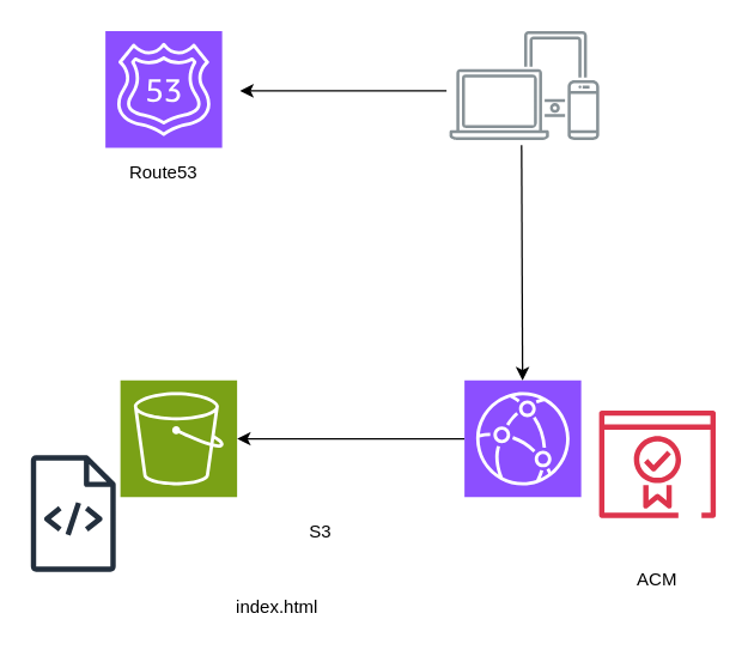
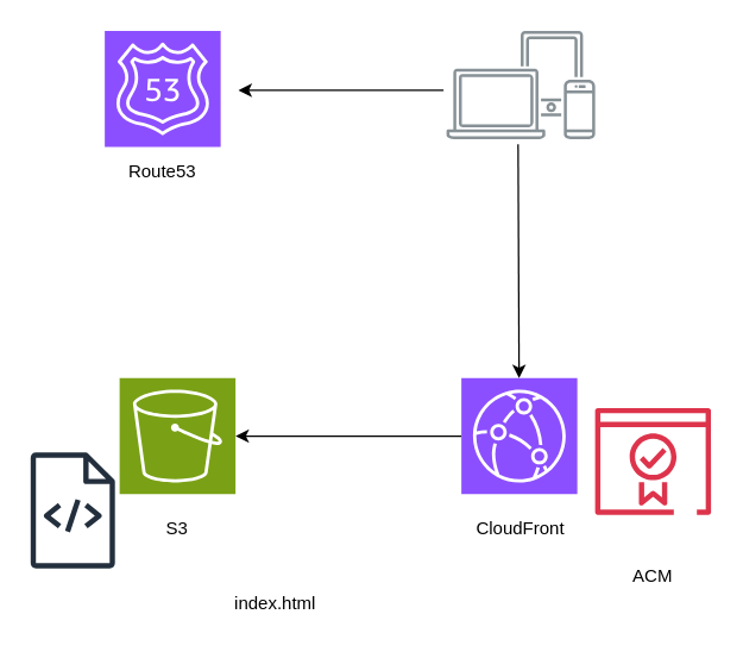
  <mxCell id="0" />
  <mxCell id="1" parent="0" />
  <mxCell id="2" style="edgeStyle=none;html=1;" parent="1" source="3" target="4" edge="1"><mxGeometry relative="1" as="geometry" /></mxCell>
  <mxCell id="3" value="" style="sketch=0;points=[[0,0,0],[0.25,0,0],[0.5,0,0],[0.75,0,0],[1,0,0],[0,1,0],[0.25,1,0],[0.5,1,0],[0.75,1,0],[1,1,0],[0,0.25,0],[0,0.5,0],[0,0.75,0],[1,0.25,0],[1,0.5,0],[1,0.75,0]];outlineConnect=0;fontColor=#232F3E;fillColor=#8C4FFF;strokeColor=#ffffff;dashed=0;verticalLabelPosition=bottom;verticalAlign=top;align=center;html=1;fontSize=12;fontStyle=0;aspect=fixed;shape=mxgraph.aws4.resourceIcon;resIcon=mxgraph.aws4.cloudfront;" parent="1" vertex="1"><mxGeometry x="310" y="253.5" width="78" height="78" as="geometry" /></mxCell>
  <mxCell id="4" value="" style="sketch=0;points=[[0,0,0],[0.25,0,0],[0.5,0,0],[0.75,0,0],[1,0,0],[0,1,0],[0.25,1,0],[0.5,1,0],[0.75,1,0],[1,1,0],[0,0.25,0],[0,0.5,0],[0,0.75,0],[1,0.25,0],[1,0.5,0],[1,0.75,0]];outlineConnect=0;fontColor=#232F3E;fillColor=#7AA116;strokeColor=#ffffff;dashed=0;verticalLabelPosition=bottom;verticalAlign=top;align=center;html=1;fontSize=12;fontStyle=0;aspect=fixed;shape=mxgraph.aws4.resourceIcon;resIcon=mxgraph.aws4.s3;" parent="1" vertex="1"><mxGeometry x="80" y="253.5" width="78" height="78" as="geometry" /></mxCell>
  <mxCell id="5" value="" style="sketch=0;outlineConnect=0;fontColor=#232F3E;gradientColor=none;fillColor=#DD344C;strokeColor=none;dashed=0;verticalLabelPosition=bottom;verticalAlign=top;align=center;html=1;fontSize=12;fontStyle=0;aspect=fixed;pointerEvents=1;shape=mxgraph.aws4.certificate_manager_2;" parent="1" vertex="1"><mxGeometry x="400" y="273.5" width="78" height="72" as="geometry" /></mxCell>
  <mxCell id="6" value="" style="sketch=0;points=[[0,0,0],[0.25,0,0],[0.5,0,0],[0.75,0,0],[1,0,0],[0,1,0],[0.25,1,0],[0.5,1,0],[0.75,1,0],[1,1,0],[0,0.25,0],[0,0.5,0],[0,0.75,0],[1,0.25,0],[1,0.5,0],[1,0.75,0]];outlineConnect=0;fontColor=#232F3E;fillColor=#8C4FFF;strokeColor=#ffffff;dashed=0;verticalLabelPosition=bottom;verticalAlign=top;align=center;html=1;fontSize=12;fontStyle=0;aspect=fixed;shape=mxgraph.aws4.resourceIcon;resIcon=mxgraph.aws4.route_53;" parent="1" vertex="1"><mxGeometry x="70" y="20" width="78" height="78" as="geometry" /></mxCell>
  <mxCell id="7" style="edgeStyle=none;html=1;" parent="1" edge="1"><mxGeometry relative="1" as="geometry"><mxPoint x="160" y="60" as="targetPoint" /><mxPoint x="298" y="60" as="sourcePoint" /></mxGeometry></mxCell>
  <mxCell id="8" style="edgeStyle=none;html=1;" parent="1" target="3" edge="1"><mxGeometry relative="1" as="geometry"><mxPoint x="348.156" y="96.371" as="sourcePoint" /></mxGeometry></mxCell>
  <mxCell id="9" value="" style="sketch=0;outlineConnect=0;gradientColor=none;fontColor=#545B64;strokeColor=none;fillColor=#879196;dashed=0;verticalLabelPosition=bottom;verticalAlign=top;align=center;html=1;fontSize=12;fontStyle=0;aspect=fixed;shape=mxgraph.aws4.illustration_devices;pointerEvents=1" parent="1" vertex="1"><mxGeometry x="300" y="20" width="100" height="73" as="geometry" /></mxCell>
  <mxCell id="10" value="" style="sketch=0;outlineConnect=0;fontColor=#232F3E;gradientColor=none;fillColor=#232F3D;strokeColor=none;dashed=0;verticalLabelPosition=bottom;verticalAlign=top;align=center;html=1;fontSize=12;fontStyle=0;aspect=fixed;pointerEvents=1;shape=mxgraph.aws4.source_code;" parent="1" vertex="1"><mxGeometry x="20" y="303.5" width="57" height="78" as="geometry" /></mxCell>
  <mxCell id="11" value="Route53" style="text;html=1;align=center;verticalAlign=middle;whiteSpace=wrap;rounded=0;" vertex="1" parent="1"><mxGeometry x="79" y="100" width="60" height="30" as="geometry" /></mxCell>
- <mxCell id="13" value="S3" style="text;html=1;align=center;verticalAlign=middle;whiteSpace=wrap;rounded=0;" vertex="1" parent="1"><mxGeometry x="184" y="340" width="60" height="30" as="geometry" /></mxCell>
+ <mxCell id="12" value="CloudFront" style="text;html=1;align=center;verticalAlign=middle;whiteSpace=wrap;rounded=0;" vertex="1" parent="1"><mxGeometry x="320" y="340" width="60" height="30" as="geometry" /></mxCell>
+ <mxCell id="13" value="S3" style="text;html=1;align=center;verticalAlign=middle;whiteSpace=wrap;rounded=0;" vertex="1" parent="1"><mxGeometry x="89" y="340" width="60" height="30" as="geometry" /></mxCell>
  <mxCell id="14" value="index.html" style="text;html=1;align=center;verticalAlign=middle;whiteSpace=wrap;rounded=0;" vertex="1" parent="1"><mxGeometry x="155" y="390" width="60" height="30" as="geometry" /></mxCell>
  <mxCell id="15" value="ACM" style="text;html=1;align=center;verticalAlign=middle;whiteSpace=wrap;rounded=0;" vertex="1" parent="1"><mxGeometry x="409" y="371.5" width="60" height="30" as="geometry" /></mxCell>
